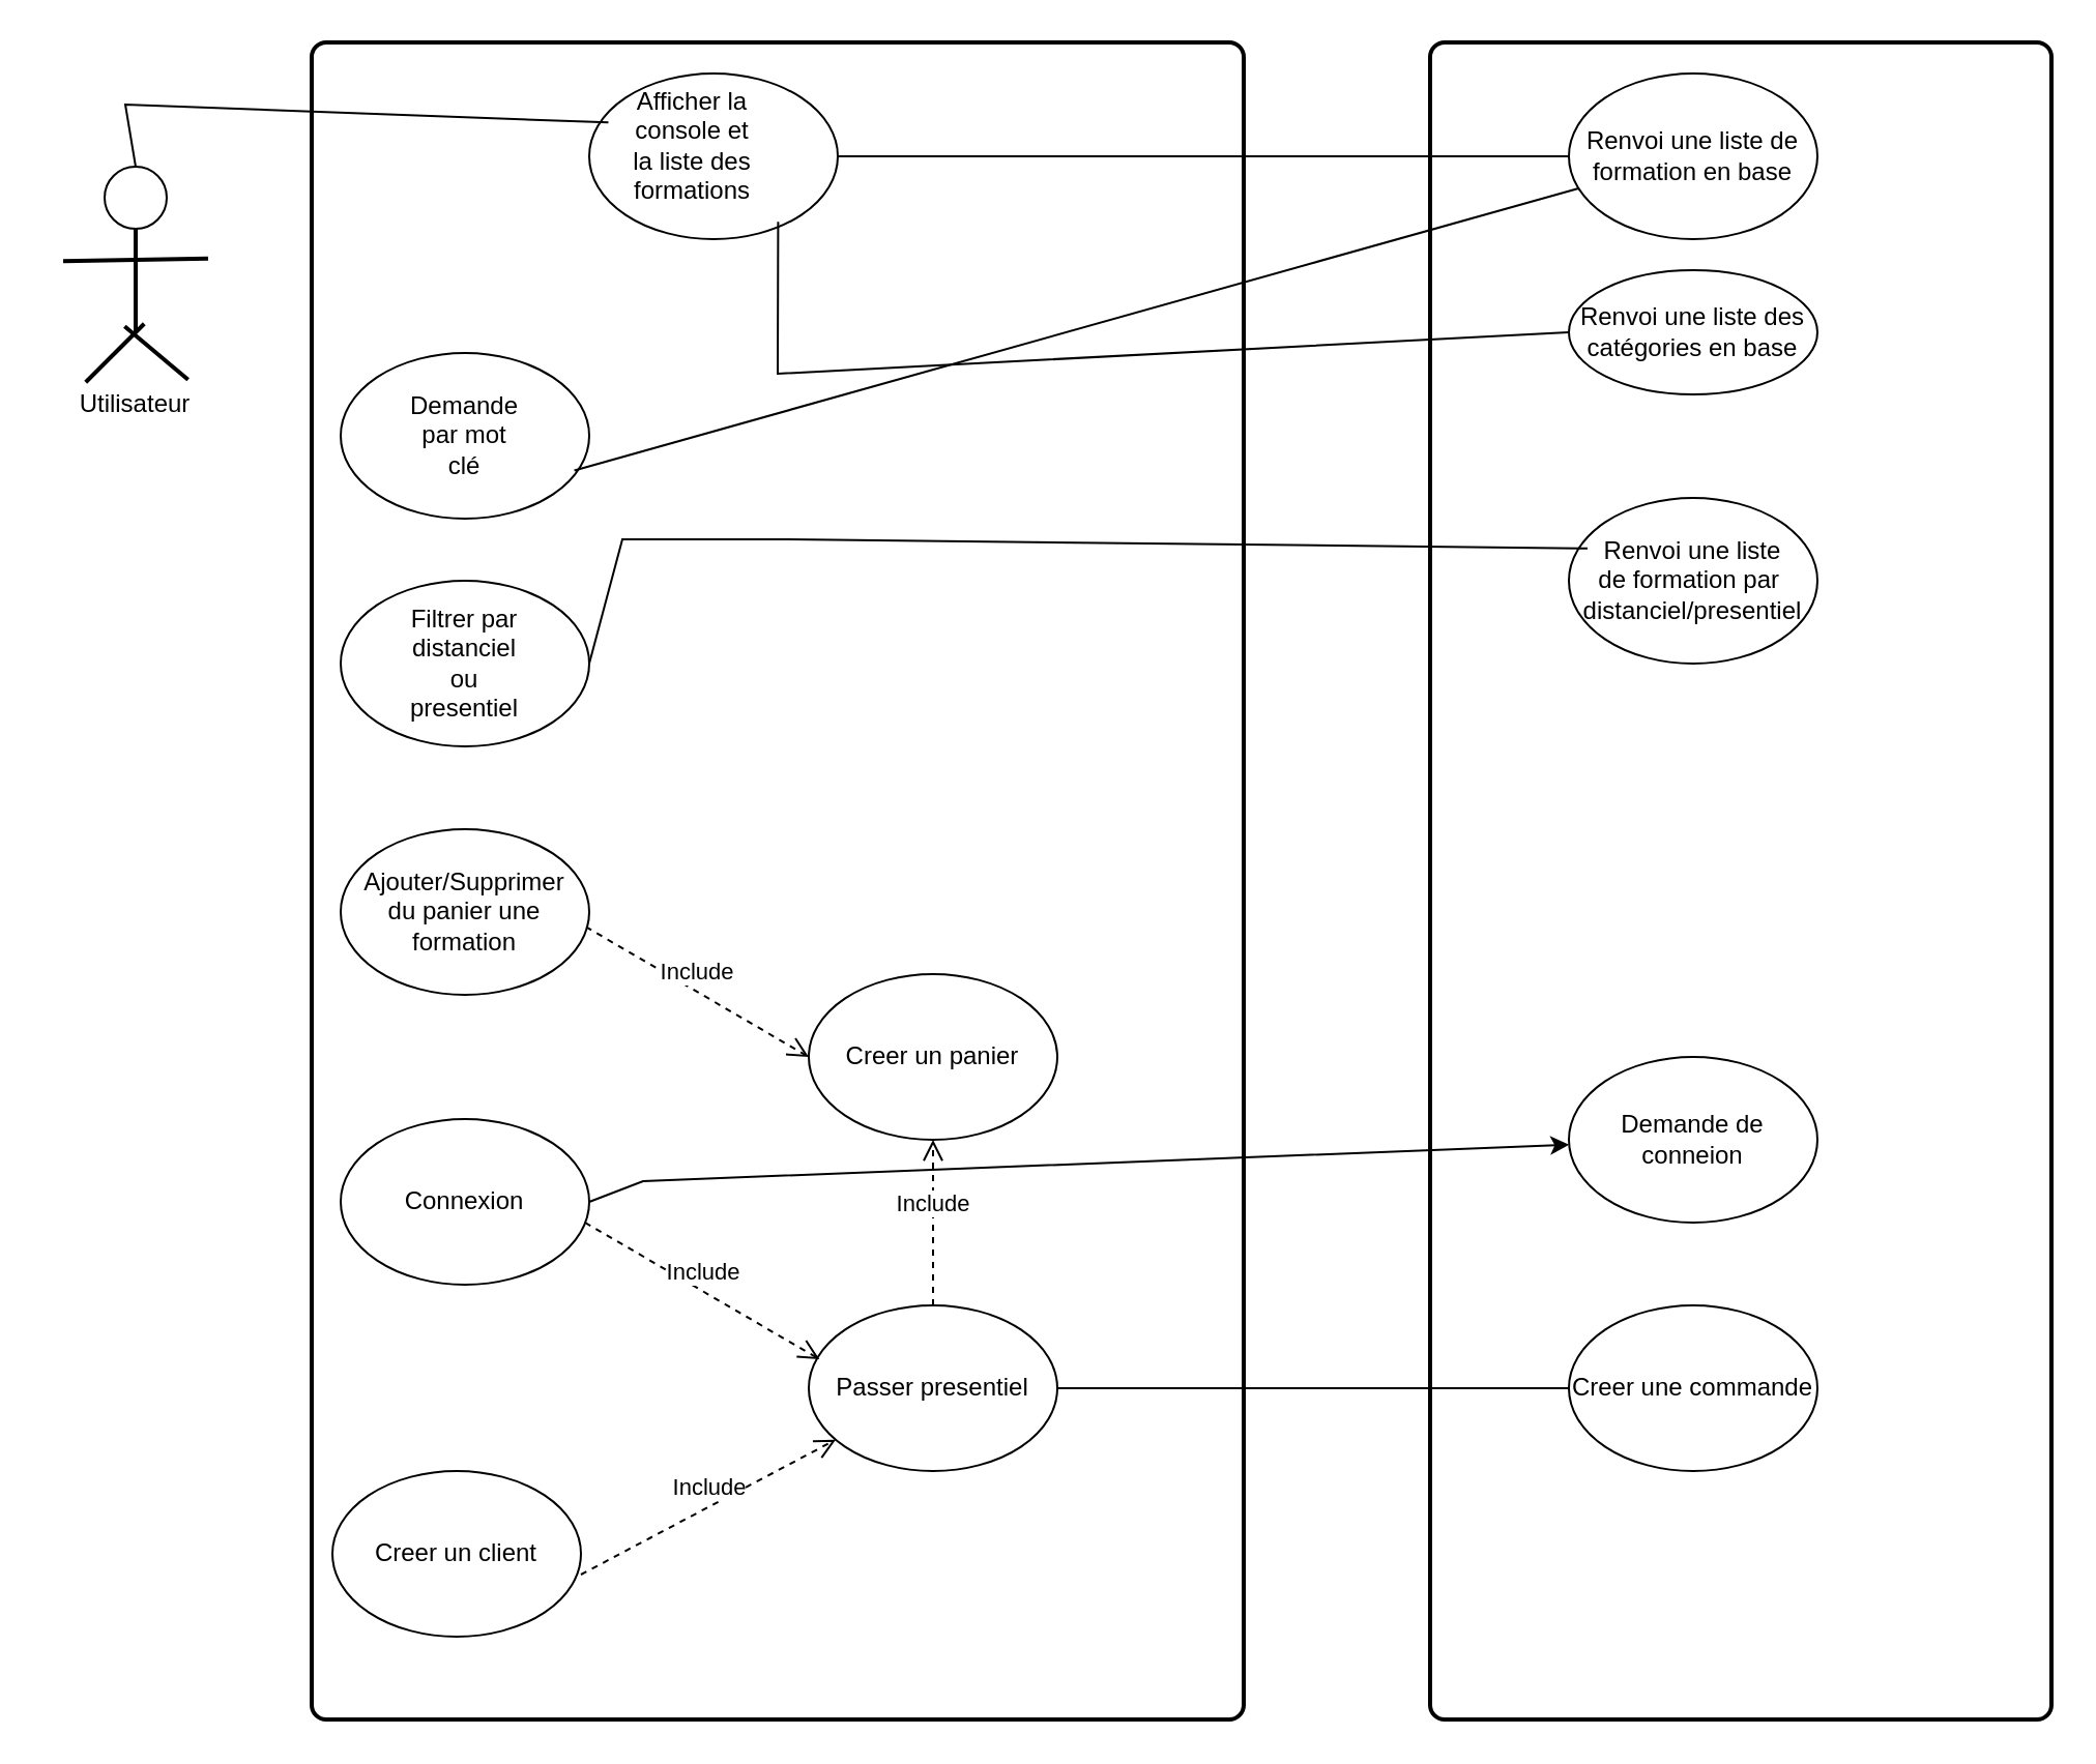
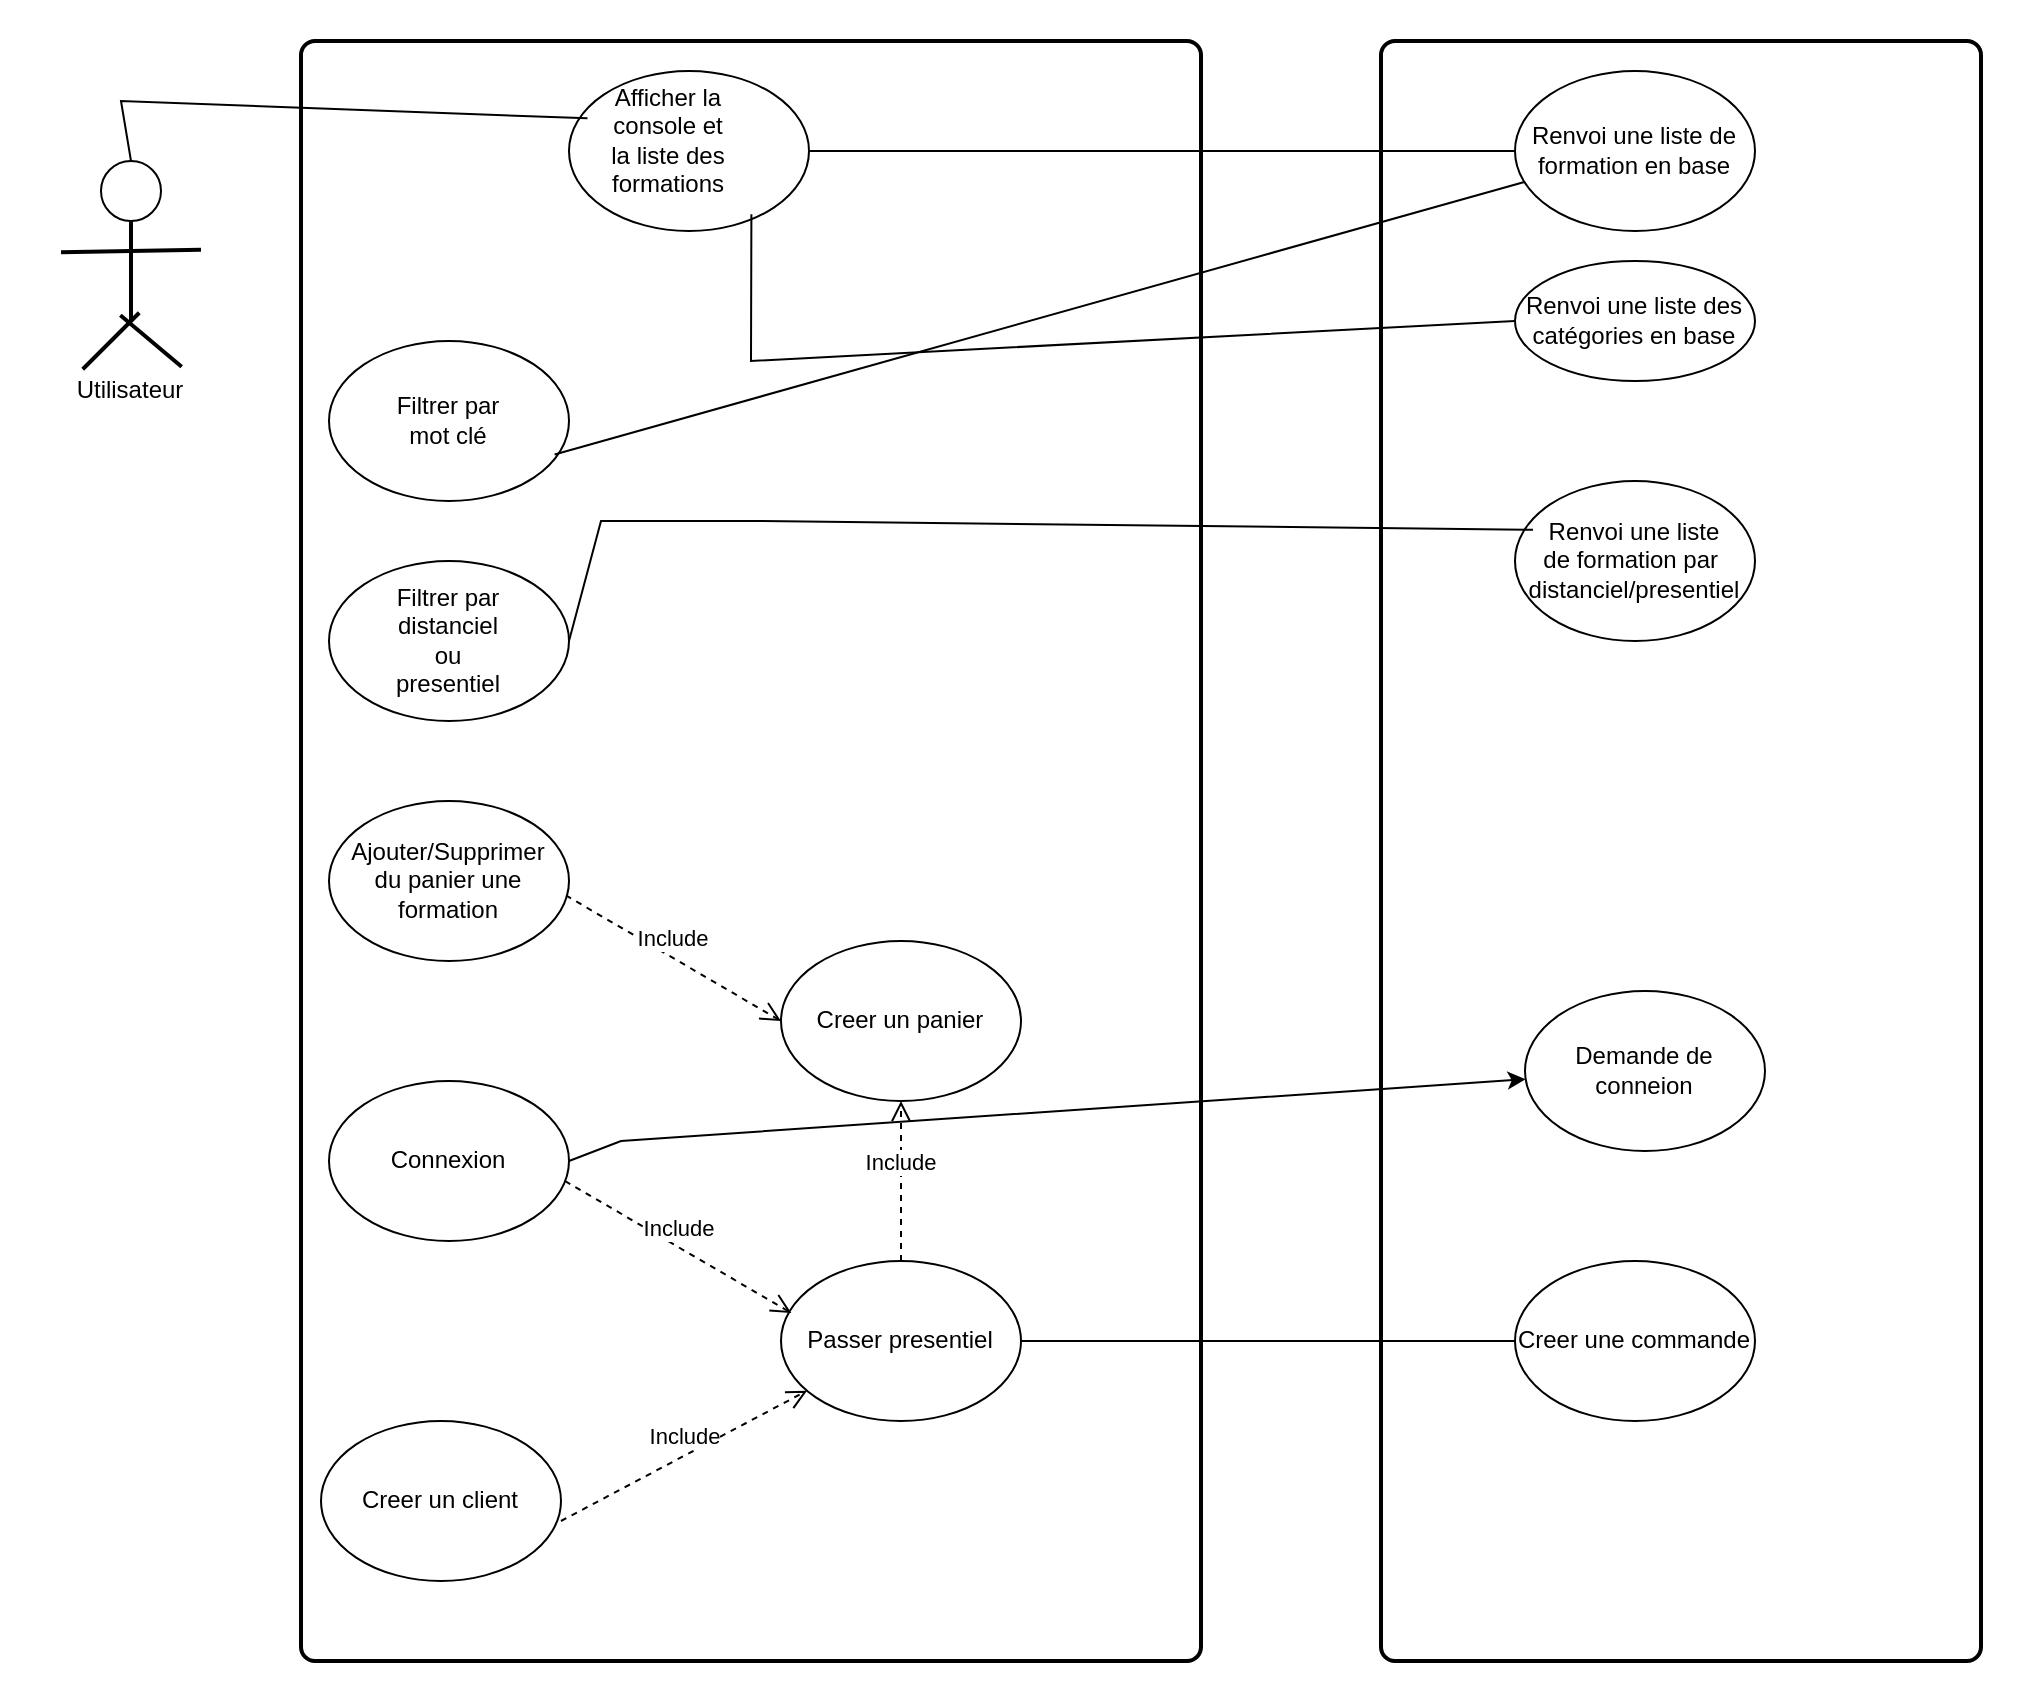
  <mxCell id="0" />
  <mxCell id="1" parent="0" />
  <mxCell id="2" value="" style="rounded=1;whiteSpace=wrap;html=1;absoluteArcSize=1;arcSize=14;strokeWidth=2;" vertex="1" parent="1"><mxGeometry x="690" y="20" width="300" height="810" as="geometry" /></mxCell>
  <mxCell id="3" value="" style="rounded=1;whiteSpace=wrap;html=1;absoluteArcSize=1;arcSize=14;strokeWidth=2;" vertex="1" parent="1"><mxGeometry x="150" y="20" width="450" height="810" as="geometry" /></mxCell>
  <mxCell id="4" value="" style="verticalLabelPosition=bottom;verticalAlign=top;html=1;shape=mxgraph.flowchart.on-page_reference;" vertex="1" parent="1"><mxGeometry x="50" y="80" width="30" height="30" as="geometry" /></mxCell>
  <mxCell id="5" value="" style="line;strokeWidth=2;direction=south;html=1;" vertex="1" parent="1"><mxGeometry x="60" y="110" width="10" height="50" as="geometry" /></mxCell>
  <mxCell id="6" value="" style="line;strokeWidth=2;direction=south;html=1;rotation=89;" vertex="1" parent="1"><mxGeometry x="30" y="90" width="70" height="70" as="geometry" /></mxCell>
  <mxCell id="7" value="" style="line;strokeWidth=2;direction=south;html=1;rotation=45;" vertex="1" parent="1"><mxGeometry x="20" y="150" width="70" height="40" as="geometry" /></mxCell>
  <mxCell id="8" value="" style="line;strokeWidth=2;direction=south;html=1;rotation=-230;" vertex="1" parent="1"><mxGeometry x="40" y="150" width="70" height="40" as="geometry" /></mxCell>
  <mxCell id="9" value="" style="ellipse;whiteSpace=wrap;html=1;" vertex="1" parent="1"><mxGeometry x="284" y="35" width="120" height="80" as="geometry" /></mxCell>
  <mxCell id="10" value="Afficher la console et la liste des formations" style="text;strokeColor=none;align=center;fillColor=none;html=1;verticalAlign=middle;whiteSpace=wrap;rounded=0;" vertex="1" parent="1"><mxGeometry x="304" y="55" width="60" height="30" as="geometry" /></mxCell>
  <mxCell id="11" value="" style="ellipse;whiteSpace=wrap;html=1;" vertex="1" parent="1"><mxGeometry x="164" y="170" width="120" height="80" as="geometry" /></mxCell>
- <mxCell id="12" value="Demande par mot clé" style="text;strokeColor=none;align=center;fillColor=none;html=1;verticalAlign=middle;whiteSpace=wrap;rounded=0;" vertex="1" parent="1"><mxGeometry x="194" y="195" width="60" height="30" as="geometry" /></mxCell>
+ <mxCell id="12" value="Filtrer par mot clé" style="text;strokeColor=none;align=center;fillColor=none;html=1;verticalAlign=middle;whiteSpace=wrap;rounded=0;" vertex="1" parent="1"><mxGeometry x="194" y="195" width="60" height="30" as="geometry" /></mxCell>
  <mxCell id="13" value="" style="ellipse;whiteSpace=wrap;html=1;" vertex="1" parent="1"><mxGeometry x="164" y="280" width="120" height="80" as="geometry" /></mxCell>
  <mxCell id="14" value="Filtrer par distanciel ou presentiel" style="text;strokeColor=none;align=center;fillColor=none;html=1;verticalAlign=middle;whiteSpace=wrap;rounded=0;" vertex="1" parent="1"><mxGeometry x="194" y="305" width="60" height="30" as="geometry" /></mxCell>
  <mxCell id="15" value="Utilisateur" style="text;strokeColor=none;align=center;fillColor=none;html=1;verticalAlign=middle;whiteSpace=wrap;rounded=0;" vertex="1" parent="1"><mxGeometry x="35" y="180" width="60" height="30" as="geometry" /></mxCell>
  <mxCell id="16" value="" style="ellipse;whiteSpace=wrap;html=1;" vertex="1" parent="1"><mxGeometry x="164" y="400" width="120" height="80" as="geometry" /></mxCell>
  <mxCell id="17" value="Ajouter/Supprimer du panier une formation" style="text;strokeColor=none;align=center;fillColor=none;html=1;verticalAlign=middle;whiteSpace=wrap;rounded=0;" vertex="1" parent="1"><mxGeometry x="194" y="425" width="60" height="30" as="geometry" /></mxCell>
  <mxCell id="18" value="Creer un panier" style="ellipse;whiteSpace=wrap;html=1;" vertex="1" parent="1"><mxGeometry x="390" y="470" width="120" height="80" as="geometry" /></mxCell>
  <mxCell id="19" value="Include" style="html=1;verticalAlign=bottom;endArrow=open;dashed=1;endSize=8;curved=0;rounded=0;exitX=0.987;exitY=0.59;exitDx=0;exitDy=0;exitPerimeter=0;entryX=0;entryY=0.5;entryDx=0;entryDy=0;" edge="1" parent="1" source="16" target="18"><mxGeometry relative="1" as="geometry"><mxPoint x="380" y="490" as="sourcePoint" /><mxPoint x="300" y="490" as="targetPoint" /></mxGeometry></mxCell>
  <mxCell id="20" value="Connexion" style="ellipse;whiteSpace=wrap;html=1;" vertex="1" parent="1"><mxGeometry x="164" y="540" width="120" height="80" as="geometry" /></mxCell>
  <mxCell id="21" value="Passer presentiel" style="ellipse;whiteSpace=wrap;html=1;" vertex="1" parent="1"><mxGeometry x="390" y="630" width="120" height="80" as="geometry" /></mxCell>
  <mxCell id="22" value="Include" style="html=1;verticalAlign=bottom;endArrow=open;dashed=1;endSize=8;curved=0;rounded=0;exitX=0.987;exitY=0.59;exitDx=0;exitDy=0;exitPerimeter=0;entryX=0.043;entryY=0.325;entryDx=0;entryDy=0;entryPerimeter=0;" edge="1" parent="1" target="21"><mxGeometry relative="1" as="geometry"><mxPoint x="282" y="590" as="sourcePoint" /><mxPoint x="390" y="653" as="targetPoint" /></mxGeometry></mxCell>
  <mxCell id="23" value="Creer un client" style="ellipse;whiteSpace=wrap;html=1;" vertex="1" parent="1"><mxGeometry x="160" y="710" width="120" height="80" as="geometry" /></mxCell>
  <mxCell id="24" value="Include" style="html=1;verticalAlign=bottom;endArrow=open;dashed=1;endSize=8;curved=0;rounded=0;exitX=1;exitY=0.625;exitDx=0;exitDy=0;exitPerimeter=0;" edge="1" parent="1" source="23" target="21"><mxGeometry relative="1" as="geometry"><mxPoint x="284" y="750" as="sourcePoint" /><mxPoint x="397" y="816" as="targetPoint" /></mxGeometry></mxCell>
  <mxCell id="25" value="Renvoi une liste de formation en base" style="ellipse;whiteSpace=wrap;html=1;" vertex="1" parent="1"><mxGeometry x="757" y="35" width="120" height="80" as="geometry" /></mxCell>
  <mxCell id="26" value="Renvoi une liste des catégories en base" style="ellipse;whiteSpace=wrap;html=1;" vertex="1" parent="1"><mxGeometry x="757" y="130" width="120" height="60" as="geometry" /></mxCell>
  <mxCell id="27" value="Renvoi une liste&lt;div&gt;de formation par&amp;nbsp;&lt;/div&gt;&lt;div&gt;distanciel/presentiel&lt;/div&gt;" style="ellipse;whiteSpace=wrap;html=1;" vertex="1" parent="1"><mxGeometry x="757" y="240" width="120" height="80" as="geometry" /></mxCell>
- <mxCell id="28" value="Demande de conneion" style="ellipse;whiteSpace=wrap;html=1;" vertex="1" parent="1"><mxGeometry x="757" y="510" width="120" height="80" as="geometry" /></mxCell>
+ <mxCell id="28" value="Demande de conneion" style="ellipse;whiteSpace=wrap;html=1;" vertex="1" parent="1"><mxGeometry x="762" y="495" width="120" height="80" as="geometry" /></mxCell>
  <mxCell id="29" value="Creer une commande" style="ellipse;whiteSpace=wrap;html=1;" vertex="1" parent="1"><mxGeometry x="757" y="630" width="120" height="80" as="geometry" /></mxCell>
  <mxCell id="30" value="" style="endArrow=none;html=1;rounded=0;entryX=0.077;entryY=0.296;entryDx=0;entryDy=0;entryPerimeter=0;exitX=0.5;exitY=0;exitDx=0;exitDy=0;exitPerimeter=0;" edge="1" parent="1" source="4" target="9"><mxGeometry relative="1" as="geometry"><mxPoint x="70" y="70" as="sourcePoint" /><mxPoint x="210" y="60" as="targetPoint" /><Array as="points"><mxPoint x="60" y="50" /></Array></mxGeometry></mxCell>
  <mxCell id="31" value="" style="endArrow=none;html=1;rounded=0;entryX=0;entryY=0.5;entryDx=0;entryDy=0;" edge="1" parent="1" source="9" target="25"><mxGeometry relative="1" as="geometry"><mxPoint x="480" y="74.29" as="sourcePoint" /><mxPoint x="640" y="74.29" as="targetPoint" /></mxGeometry></mxCell>
  <mxCell id="32" value="" style="endArrow=none;html=1;rounded=0;exitX=0.94;exitY=0.709;exitDx=0;exitDy=0;exitPerimeter=0;" edge="1" parent="1" source="11" target="25"><mxGeometry relative="1" as="geometry"><mxPoint x="344" y="225" as="sourcePoint" /><mxPoint x="504" y="225" as="targetPoint" /><Array as="points" /></mxGeometry></mxCell>
  <mxCell id="33" value="" style="endArrow=none;html=1;rounded=0;entryX=0;entryY=0.5;entryDx=0;entryDy=0;exitX=0.76;exitY=0.896;exitDx=0;exitDy=0;exitPerimeter=0;" edge="1" parent="1" source="9" target="26"><mxGeometry relative="1" as="geometry"><mxPoint x="570" y="170" as="sourcePoint" /><mxPoint x="730" y="170" as="targetPoint" /><Array as="points"><mxPoint x="375" y="180" /></Array></mxGeometry></mxCell>
  <mxCell id="34" value="" style="endArrow=none;html=1;rounded=0;entryX=0.075;entryY=0.305;entryDx=0;entryDy=0;entryPerimeter=0;exitX=1;exitY=0.5;exitDx=0;exitDy=0;" edge="1" parent="1" source="13" target="27"><mxGeometry relative="1" as="geometry"><mxPoint x="300" y="318.57" as="sourcePoint" /><mxPoint x="460" y="318.57" as="targetPoint" /><Array as="points"><mxPoint x="300" y="260" /><mxPoint x="380" y="260" /></Array></mxGeometry></mxCell>
  <mxCell id="35" value="" style="endArrow=classic;html=1;rounded=0;exitX=1;exitY=0.5;exitDx=0;exitDy=0;" edge="1" parent="1" source="20" target="28"><mxGeometry relative="1" as="geometry"><mxPoint x="295" y="579.58" as="sourcePoint" /><mxPoint x="455" y="579.58" as="targetPoint" /><Array as="points"><mxPoint x="310" y="570" /></Array></mxGeometry></mxCell>
  <mxCell id="36" value="" style="endArrow=none;html=1;rounded=0;exitX=1;exitY=0.5;exitDx=0;exitDy=0;" edge="1" parent="1" source="21" target="29"><mxGeometry relative="1" as="geometry"><mxPoint x="520" y="669.29" as="sourcePoint" /><mxPoint x="680" y="669.29" as="targetPoint" /></mxGeometry></mxCell>
  <mxCell id="37" value="Include" style="html=1;verticalAlign=bottom;endArrow=open;dashed=1;endSize=8;curved=0;rounded=0;exitX=0.5;exitY=0;exitDx=0;exitDy=0;entryX=0.5;entryY=1;entryDx=0;entryDy=0;" edge="1" parent="1" source="21" target="18"><mxGeometry relative="1" as="geometry"><mxPoint x="450" y="620" as="sourcePoint" /><mxPoint x="573" y="555" as="targetPoint" /></mxGeometry></mxCell>
